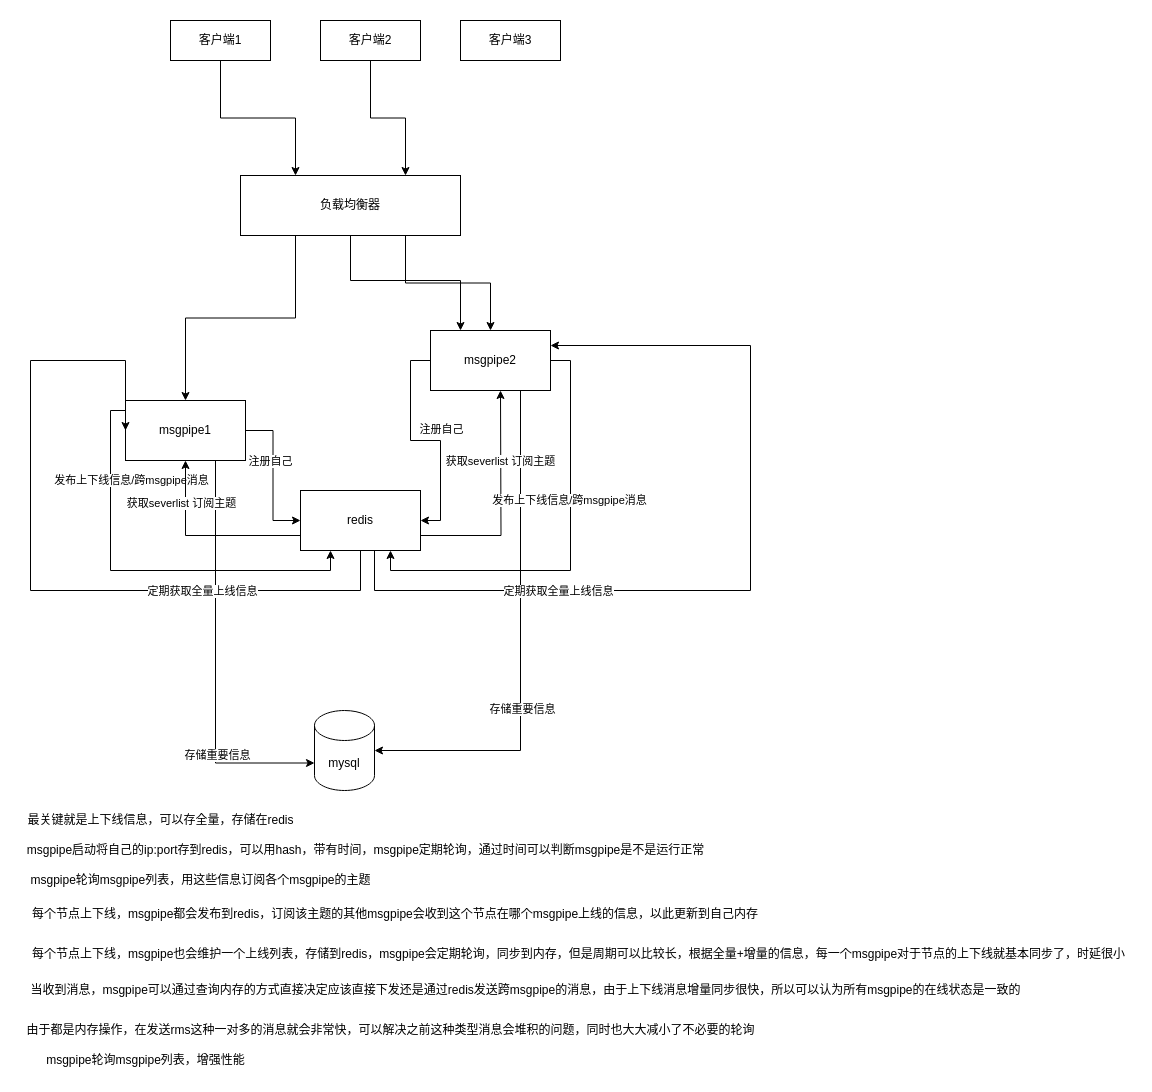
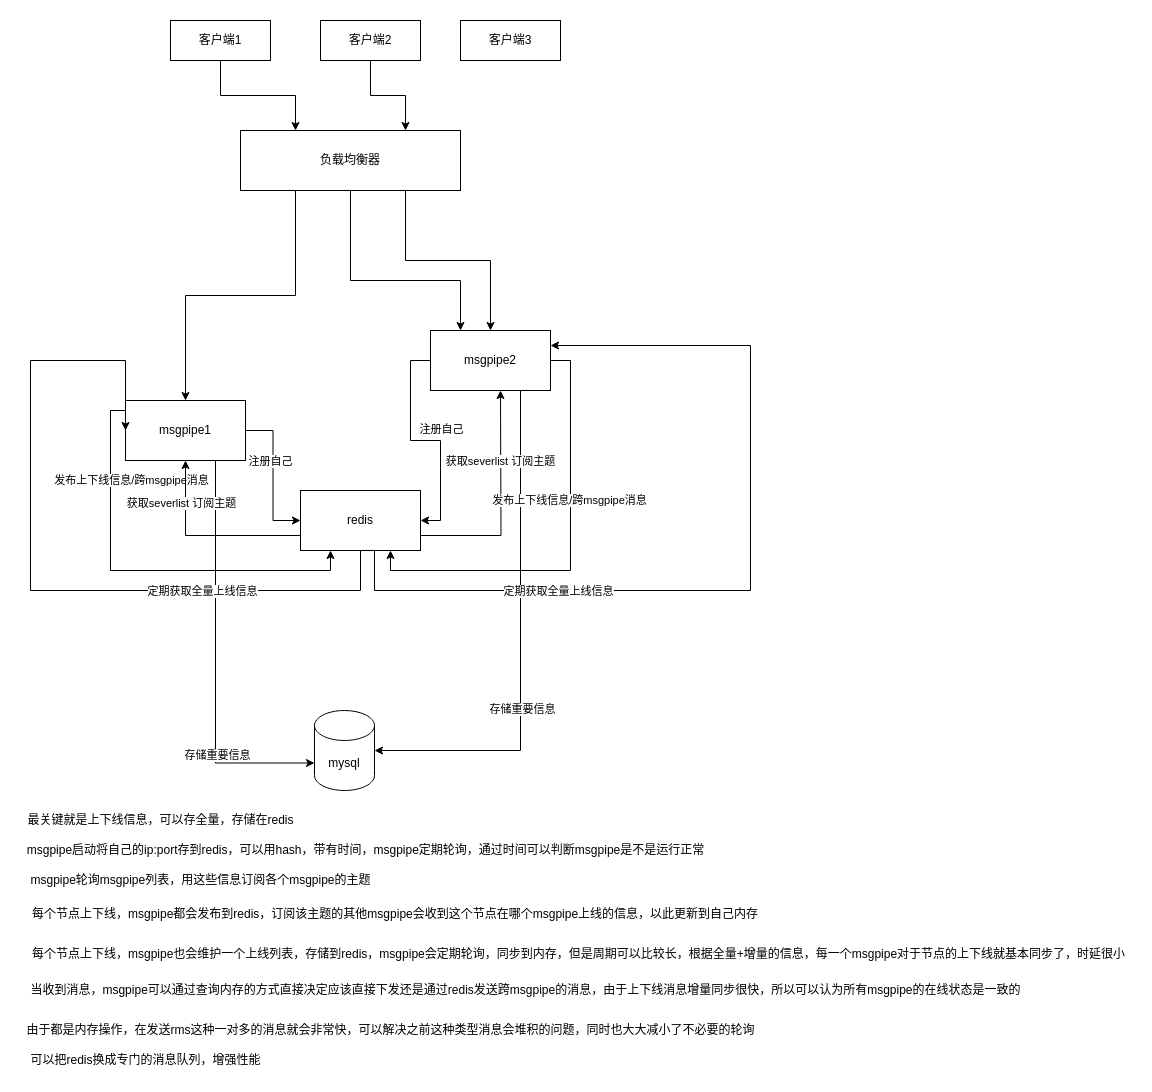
  <mxCell id="0" />
  <mxCell id="1" parent="0" />
  <mxCell id="2" style="edgeStyle=orthogonalEdgeStyle;rounded=0;orthogonalLoop=1;jettySize=auto;html=1;exitX=0.25;exitY=1;exitDx=0;exitDy=0;entryX=0.5;entryY=0;entryDx=0;entryDy=0;" edge="1" parent="1" source="5" target="12"><mxGeometry relative="1" as="geometry" /></mxCell>
  <mxCell id="3" style="edgeStyle=orthogonalEdgeStyle;rounded=0;orthogonalLoop=1;jettySize=auto;html=1;exitX=0.75;exitY=1;exitDx=0;exitDy=0;entryX=0.5;entryY=0;entryDx=0;entryDy=0;" edge="1" parent="1" source="5" target="18"><mxGeometry relative="1" as="geometry" /></mxCell>
  <mxCell id="4" style="edgeStyle=orthogonalEdgeStyle;rounded=0;orthogonalLoop=1;jettySize=auto;html=1;entryX=0.25;entryY=0;entryDx=0;entryDy=0;" edge="1" parent="1" source="5" target="18"><mxGeometry relative="1" as="geometry"><mxPoint x="460" y="320" as="targetPoint" /><Array as="points"><mxPoint x="350" y="280" /><mxPoint x="460" y="280" /></Array></mxGeometry></mxCell>
- <mxCell id="5" value="负载均衡器" style="rounded=0;whiteSpace=wrap;html=1;" vertex="1" parent="1"><mxGeometry x="240" y="175" width="220" height="60" as="geometry" /></mxCell>
+ <mxCell id="5" value="负载均衡器" style="rounded=0;whiteSpace=wrap;html=1;" vertex="1" parent="1"><mxGeometry x="240" y="130" width="220" height="60" as="geometry" /></mxCell>
  <mxCell id="6" style="edgeStyle=orthogonalEdgeStyle;rounded=0;orthogonalLoop=1;jettySize=auto;html=1;entryX=0;entryY=0.5;entryDx=0;entryDy=0;" edge="1" parent="1" source="12" target="27"><mxGeometry relative="1" as="geometry" /></mxCell>
  <mxCell id="7" value="注册自己" style="edgeLabel;html=1;align=center;verticalAlign=middle;resizable=0;points=[];" vertex="1" connectable="0" parent="6"><mxGeometry x="-0.2" y="-3" relative="1" as="geometry"><mxPoint as="offset" /></mxGeometry></mxCell>
  <mxCell id="8" style="edgeStyle=orthogonalEdgeStyle;rounded=0;orthogonalLoop=1;jettySize=auto;html=1;exitX=0.25;exitY=1;exitDx=0;exitDy=0;entryX=0.25;entryY=1;entryDx=0;entryDy=0;" edge="1" parent="1" source="12" target="27"><mxGeometry relative="1" as="geometry"><Array as="points"><mxPoint x="190" y="410" /><mxPoint x="110" y="410" /><mxPoint x="110" y="570" /><mxPoint x="330" y="570" /></Array></mxGeometry></mxCell>
  <mxCell id="9" value="发布上下线信息/跨msgpipe消息" style="edgeLabel;html=1;align=center;verticalAlign=middle;resizable=0;points=[];" vertex="1" connectable="0" parent="8"><mxGeometry x="-0.259" y="-2" relative="1" as="geometry"><mxPoint x="22" y="25" as="offset" /></mxGeometry></mxCell>
  <mxCell id="10" style="edgeStyle=orthogonalEdgeStyle;rounded=0;orthogonalLoop=1;jettySize=auto;html=1;exitX=0.75;exitY=1;exitDx=0;exitDy=0;entryX=0;entryY=0;entryDx=0;entryDy=52.5;entryPerimeter=0;" edge="1" parent="1" source="12" target="33"><mxGeometry relative="1" as="geometry" /></mxCell>
  <mxCell id="11" value="存储重要信息" style="edgeLabel;html=1;align=center;verticalAlign=middle;resizable=0;points=[];" vertex="1" connectable="0" parent="10"><mxGeometry x="0.466" y="1" relative="1" as="geometry"><mxPoint as="offset" /></mxGeometry></mxCell>
  <mxCell id="12" value="msgpipe1" style="rounded=0;whiteSpace=wrap;html=1;" vertex="1" parent="1"><mxGeometry x="125" y="400" width="120" height="60" as="geometry" /></mxCell>
  <mxCell id="13" style="edgeStyle=orthogonalEdgeStyle;rounded=0;orthogonalLoop=1;jettySize=auto;html=1;entryX=1;entryY=0.5;entryDx=0;entryDy=0;" edge="1" parent="1" source="18" target="27"><mxGeometry relative="1" as="geometry" /></mxCell>
  <mxCell id="14" value="&lt;span style=&quot;color: rgba(0 , 0 , 0 , 0) ; font-family: monospace ; font-size: 0px ; background-color: rgb(248 , 249 , 250)&quot;&gt;%3CmxGraphModel%3E%3Croot%3E%3CmxCell%20id%3D%220%22%2F%3E%3CmxCell%20id%3D%221%22%20parent%3D%220%22%2F%3E%3CmxCell%20id%3D%222%22%20value%3D%22%E8%AE%BE%E7%BD%AE%E8%87%AA%E5%B7%B1%E5%88%B0hash%20serverlist%22%20style%3D%22edgeLabel%3Bhtml%3D1%3Balign%3Dcenter%3BverticalAlign%3Dmiddle%3Bresizable%3D0%3Bpoints%3D%5B%5D%3B%22%20vertex%3D%221%22%20connectable%3D%220%22%20parent%3D%221%22%3E%3CmxGeometry%20x%3D%22337%22%20y%3D%22518%22%20as%3D%22geometry%22%2F%3E%3C%2FmxCell%3E%3C%2Froot%3E%3C%2FmxGraphModel%3&lt;/span&gt;" style="edgeLabel;html=1;align=center;verticalAlign=middle;resizable=0;points=[];" vertex="1" connectable="0" parent="13"><mxGeometry x="-0.252" y="2" relative="1" as="geometry"><mxPoint as="offset" /></mxGeometry></mxCell>
  <mxCell id="15" value="注册自己" style="edgeLabel;html=1;align=center;verticalAlign=middle;resizable=0;points=[];" vertex="1" connectable="0" parent="13"><mxGeometry x="-0.235" y="1" relative="1" as="geometry"><mxPoint x="29" as="offset" /></mxGeometry></mxCell>
  <mxCell id="16" style="edgeStyle=orthogonalEdgeStyle;rounded=0;orthogonalLoop=1;jettySize=auto;html=1;exitX=0.75;exitY=1;exitDx=0;exitDy=0;entryX=1;entryY=0.5;entryDx=0;entryDy=0;entryPerimeter=0;" edge="1" parent="1" source="18" target="33"><mxGeometry relative="1" as="geometry" /></mxCell>
  <mxCell id="17" value="存储重要信息" style="edgeLabel;html=1;align=center;verticalAlign=middle;resizable=0;points=[];" vertex="1" connectable="0" parent="16"><mxGeometry x="0.257" y="1" relative="1" as="geometry"><mxPoint as="offset" /></mxGeometry></mxCell>
  <mxCell id="18" value="msgpipe2" style="rounded=0;whiteSpace=wrap;html=1;" vertex="1" parent="1"><mxGeometry x="430" y="330" width="120" height="60" as="geometry" /></mxCell>
  <mxCell id="19" style="edgeStyle=orthogonalEdgeStyle;rounded=0;orthogonalLoop=1;jettySize=auto;html=1;exitX=0.5;exitY=1;exitDx=0;exitDy=0;entryX=0.25;entryY=0;entryDx=0;entryDy=0;" edge="1" parent="1" source="20" target="5"><mxGeometry relative="1" as="geometry" /></mxCell>
  <mxCell id="20" value="客户端1" style="rounded=0;whiteSpace=wrap;html=1;" vertex="1" parent="1"><mxGeometry x="170" y="20" width="100" height="40" as="geometry" /></mxCell>
  <mxCell id="21" style="edgeStyle=orthogonalEdgeStyle;rounded=0;orthogonalLoop=1;jettySize=auto;html=1;exitX=0.5;exitY=1;exitDx=0;exitDy=0;entryX=0.75;entryY=0;entryDx=0;entryDy=0;" edge="1" parent="1" source="22" target="5"><mxGeometry relative="1" as="geometry" /></mxCell>
  <mxCell id="22" value="客户端2" style="rounded=0;whiteSpace=wrap;html=1;" vertex="1" parent="1"><mxGeometry x="320" y="20" width="100" height="40" as="geometry" /></mxCell>
  <mxCell id="23" style="edgeStyle=orthogonalEdgeStyle;rounded=0;orthogonalLoop=1;jettySize=auto;html=1;exitX=0;exitY=0.75;exitDx=0;exitDy=0;entryX=0.5;entryY=1;entryDx=0;entryDy=0;" edge="1" parent="1" source="27" target="12"><mxGeometry relative="1" as="geometry" /></mxCell>
  <mxCell id="24" value="获取severlist 订阅主题" style="edgeLabel;html=1;align=center;verticalAlign=middle;resizable=0;points=[];" vertex="1" connectable="0" parent="23"><mxGeometry x="0.164" y="1" relative="1" as="geometry"><mxPoint x="-9" y="-34" as="offset" /></mxGeometry></mxCell>
  <mxCell id="25" style="edgeStyle=orthogonalEdgeStyle;rounded=0;orthogonalLoop=1;jettySize=auto;html=1;exitX=0.5;exitY=1;exitDx=0;exitDy=0;entryX=0;entryY=0.5;entryDx=0;entryDy=0;" edge="1" parent="1" source="27" target="12"><mxGeometry relative="1" as="geometry"><Array as="points"><mxPoint x="360" y="590" /><mxPoint x="30" y="590" /><mxPoint x="30" y="360" /></Array></mxGeometry></mxCell>
  <mxCell id="26" value="定期获取全量上线信息" style="edgeLabel;html=1;align=center;verticalAlign=middle;resizable=0;points=[];" vertex="1" connectable="0" parent="25"><mxGeometry x="-0.481" relative="1" as="geometry"><mxPoint as="offset" /></mxGeometry></mxCell>
  <mxCell id="27" value="redis" style="rounded=0;whiteSpace=wrap;html=1;" vertex="1" parent="1"><mxGeometry x="300" y="490" width="120" height="60" as="geometry" /></mxCell>
  <mxCell id="28" style="edgeStyle=orthogonalEdgeStyle;rounded=0;orthogonalLoop=1;jettySize=auto;html=1;exitX=1;exitY=0.75;exitDx=0;exitDy=0;entryX=0.5;entryY=1;entryDx=0;entryDy=0;" edge="1" parent="1" source="27"><mxGeometry relative="1" as="geometry"><mxPoint x="580" y="535" as="sourcePoint" /><mxPoint x="500" y="390" as="targetPoint" /></mxGeometry></mxCell>
  <mxCell id="29" value="获取severlist 订阅主题" style="edgeLabel;html=1;align=center;verticalAlign=middle;resizable=0;points=[];" vertex="1" connectable="0" parent="28"><mxGeometry x="0.164" y="1" relative="1" as="geometry"><mxPoint y="-24" as="offset" /></mxGeometry></mxCell>
  <mxCell id="30" style="edgeStyle=orthogonalEdgeStyle;rounded=0;orthogonalLoop=1;jettySize=auto;html=1;exitX=1;exitY=0.5;exitDx=0;exitDy=0;entryX=0.75;entryY=1;entryDx=0;entryDy=0;" edge="1" parent="1" source="18" target="27"><mxGeometry relative="1" as="geometry"><mxPoint x="550" y="415" as="sourcePoint" /><mxPoint x="690" y="575" as="targetPoint" /></mxGeometry></mxCell>
  <mxCell id="31" value="发布上下线信息/跨msgpipe消息" style="edgeLabel;html=1;align=center;verticalAlign=middle;resizable=0;points=[];" vertex="1" connectable="0" parent="30"><mxGeometry x="-0.259" y="-2" relative="1" as="geometry"><mxPoint as="offset" /></mxGeometry></mxCell>
  <mxCell id="32" value="客户端3" style="rounded=0;whiteSpace=wrap;html=1;" vertex="1" parent="1"><mxGeometry x="460" y="20" width="100" height="40" as="geometry" /></mxCell>
  <mxCell id="33" value="mysql" style="shape=cylinder3;whiteSpace=wrap;html=1;boundedLbl=1;backgroundOutline=1;size=15;" vertex="1" parent="1"><mxGeometry x="314" y="710" width="60" height="80" as="geometry" /></mxCell>
  <mxCell id="34" style="edgeStyle=orthogonalEdgeStyle;rounded=0;orthogonalLoop=1;jettySize=auto;html=1;entryX=1;entryY=0.25;entryDx=0;entryDy=0;" edge="1" parent="1" source="27" target="18"><mxGeometry relative="1" as="geometry"><mxPoint x="374" y="552" as="sourcePoint" /><mxPoint x="610" y="360" as="targetPoint" /><Array as="points"><mxPoint x="374" y="590" /><mxPoint x="750" y="590" /><mxPoint x="750" y="345" /></Array></mxGeometry></mxCell>
  <mxCell id="35" value="定期获取全量上线信息" style="edgeLabel;html=1;align=center;verticalAlign=middle;resizable=0;points=[];" vertex="1" connectable="0" parent="34"><mxGeometry x="-0.481" relative="1" as="geometry"><mxPoint as="offset" /></mxGeometry></mxCell>
  <mxCell id="36" value="最关键就是上下线信息，可以存全量，存储在redis" style="text;html=1;align=center;verticalAlign=middle;resizable=0;points=[];autosize=1;strokeColor=none;" vertex="1" parent="1"><mxGeometry x="20" y="810" width="280" height="20" as="geometry" /></mxCell>
  <mxCell id="37" value="msgpipe启动将自己的ip:port存到redis，可以用hash，带有时间，msgpipe定期轮询，通过时间可以判断msgpipe是不是运行正常" style="text;html=1;align=center;verticalAlign=middle;resizable=0;points=[];autosize=1;strokeColor=none;" vertex="1" parent="1"><mxGeometry x="20" y="840" width="690" height="20" as="geometry" /></mxCell>
  <mxCell id="38" value="msgpipe轮询msgpipe列表，用这些信息订阅各个msgpipe的主题" style="text;html=1;align=center;verticalAlign=middle;resizable=0;points=[];autosize=1;strokeColor=none;" vertex="1" parent="1"><mxGeometry x="20" y="870" width="360" height="20" as="geometry" /></mxCell>
  <mxCell id="39" value="&lt;div style=&quot;text-align: center&quot;&gt;&lt;span&gt;&lt;font face=&quot;helvetica&quot;&gt;每个节点上下线，msgpipe都会发布到redis，订阅该主题的其他msgpipe会收到这个节点在哪个msgpipe上线的信息，以此更新到自己内存&lt;/font&gt;&lt;/span&gt;&lt;/div&gt;" style="text;whiteSpace=wrap;html=1;" vertex="1" parent="1"><mxGeometry x="30" y="900" width="840" height="30" as="geometry" /></mxCell>
  <mxCell id="40" value="&lt;div style=&quot;text-align: center&quot;&gt;&lt;span&gt;&lt;font face=&quot;helvetica&quot;&gt;每个节点上下线，msgpipe也会维护一个上线列表，存储到redis，msgpipe会定期轮询，同步到内存，但是周期可以比较长，根据全量+增量的信息，每一个msgpipe对于节点的上下线就基本同步了，时延很小&lt;/font&gt;&lt;/span&gt;&lt;/div&gt;" style="text;whiteSpace=wrap;html=1;" vertex="1" parent="1"><mxGeometry x="30" y="940" width="1100" height="30" as="geometry" /></mxCell>
  <mxCell id="41" value="当收到消息，msgpipe可以通过查询内存的方式直接决定应该直接下发还是通过redis发送跨msgpipe的消息，由于上下线消息增量同步很快，所以可以认为所有msgpipe的在线状态是一致的" style="text;html=1;align=center;verticalAlign=middle;resizable=0;points=[];autosize=1;strokeColor=none;" vertex="1" parent="1"><mxGeometry x="20" y="980" width="1010" height="20" as="geometry" /></mxCell>
  <mxCell id="42" value="由于都是内存操作，在发送rms这种一对多的消息就会非常快，可以解决之前这种类型消息会堆积的问题，同时也大大减小了不必要的轮询" style="text;html=1;align=center;verticalAlign=middle;resizable=0;points=[];autosize=1;strokeColor=none;" vertex="1" parent="1"><mxGeometry x="20" y="1020" width="740" height="20" as="geometry" /></mxCell>
- <mxCell id="43" value="msgpipe轮询msgpipe列表，增强性能" style="text;html=1;align=center;verticalAlign=middle;resizable=0;points=[];autosize=1;strokeColor=none;" vertex="1" parent="1"><mxGeometry x="20" y="1050" width="250" height="20" as="geometry" /></mxCell>
+ <mxCell id="43" value="可以把redis换成专门的消息队列，增强性能" style="text;html=1;align=center;verticalAlign=middle;resizable=0;points=[];autosize=1;strokeColor=none;" vertex="1" parent="1"><mxGeometry x="20" y="1050" width="250" height="20" as="geometry" /></mxCell>
